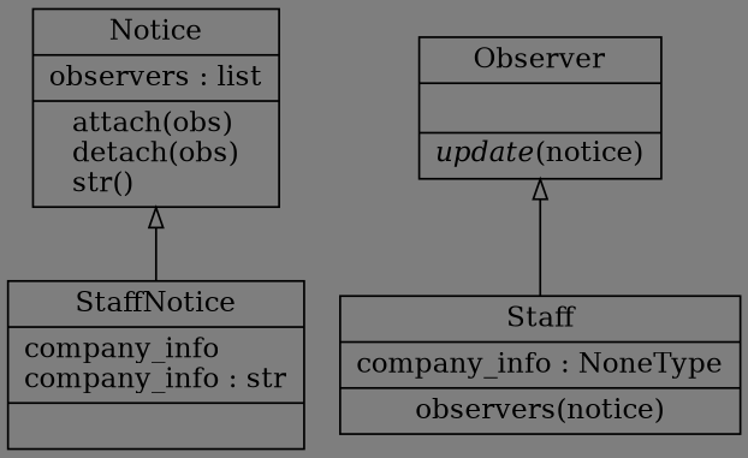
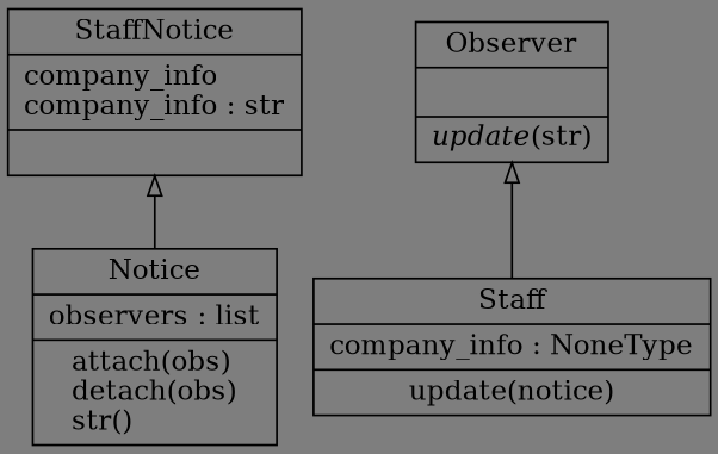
  digraph {
    bgcolor="#7e7e7e"
    rankdir=BT
    node [color=black fontcolor=black shape=record style=solid]
    edge [arrowhead=empty arrowtail=none]
    n1 [label=<{Notice|observers : list<br ALIGN="LEFT"/>|attach(obs)<br ALIGN="LEFT"/>detach(obs)<br ALIGN="LEFT"/>str()<br ALIGN="LEFT"/>}>]
-   n2 [label=<{Observer|<br ALIGN="LEFT"/>|<I>update</I>(notice)<br ALIGN="LEFT"/>}>]
-   n3 [label=<{Staff|company_info : NoneType<br ALIGN="LEFT"/>|observers(notice)<br ALIGN="LEFT"/>}>]
+   n2 [label=<{Observer|<br ALIGN="LEFT"/>|<I>update</I>(str)<br ALIGN="LEFT"/>}>]
+   n3 [label=<{Staff|company_info : NoneType<br ALIGN="LEFT"/>|update(notice)<br ALIGN="LEFT"/>}>]
    n4 [label=<{StaffNotice|company_info<br ALIGN="LEFT"/>company_info : str<br ALIGN="LEFT"/>|}>]
    n3 -> n2
-   n4 -> n1
+   n1 -> n4
  }
